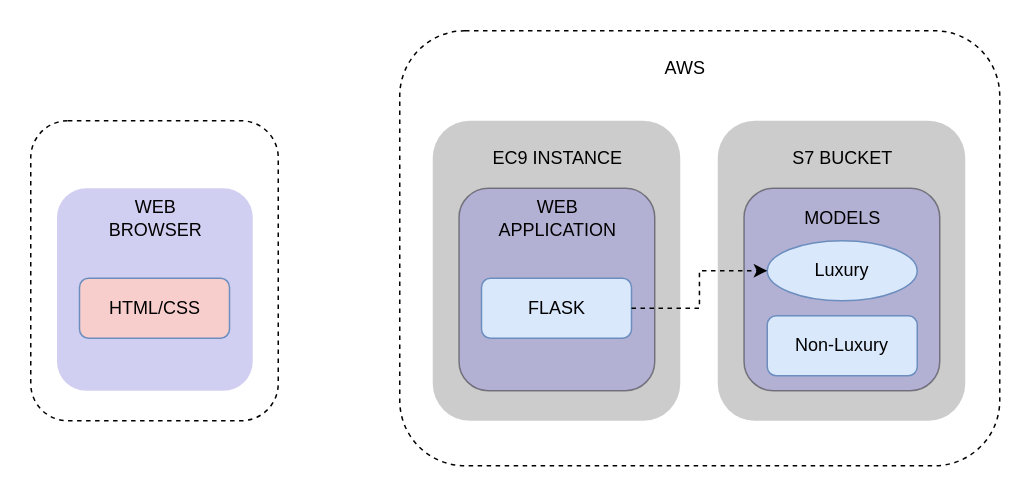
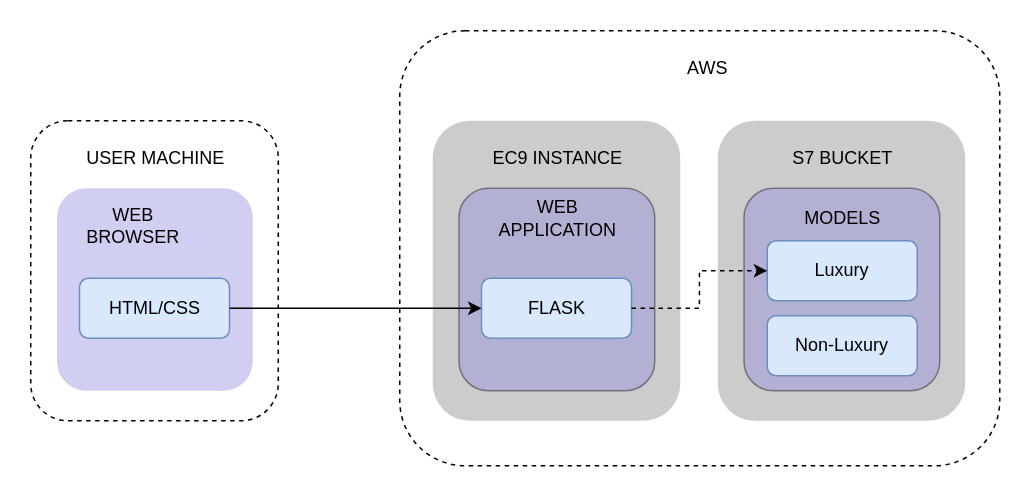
  <mxCell id="0" />
  <mxCell id="1" parent="0" />
  <mxCell id="2" value="" style="rounded=1;whiteSpace=wrap;html=1;strokeColor=default;shadow=0;dashed=1;" vertex="1" parent="1"><mxGeometry x="266" y="20" width="400" height="290" as="geometry" /></mxCell>
  <mxCell id="3" value="" style="rounded=1;whiteSpace=wrap;html=1;fixDash=0;dashed=1;" vertex="1" parent="1"><mxGeometry x="20" y="80" width="165" height="200" as="geometry" /></mxCell>
+ <mxCell id="4" value="USER MACHINE" style="text;html=1;align=center;verticalAlign=middle;resizable=0;points=[];autosize=1;strokeColor=none;fillColor=none;" vertex="1" parent="1"><mxGeometry x="43" y="90" width="120" height="30" as="geometry" /></mxCell>
  <mxCell id="5" value="" style="rounded=1;whiteSpace=wrap;html=1;opacity=40;align=center;verticalAlign=middle;fontFamily=Helvetica;fontSize=12;fontColor=default;fillColor=#8d88dd;strokeColor=none;" vertex="1" parent="1"><mxGeometry x="37.5" y="125" width="130.5" height="135" as="geometry" /></mxCell>
- <mxCell id="6" value="WEB&lt;div&gt;BROWSER&lt;/div&gt;" style="text;html=1;align=center;verticalAlign=middle;resizable=0;points=[];autosize=1;strokeColor=none;fillColor=none;" vertex="1" parent="1"><mxGeometry x="57.5" y="125" width="90" height="40" as="geometry" /></mxCell>
- <mxCell id="7" value="HTML/CSS" style="rounded=1;whiteSpace=wrap;html=1;fillColor=#f8cecc;strokeColor=#6c8ebf;" vertex="1" parent="1"><mxGeometry x="52.5" y="185" width="100" height="40" as="geometry" /></mxCell>
+ <mxCell id="6" value="WEB&lt;div&gt;BROWSER&lt;/div&gt;" style="text;html=1;align=center;verticalAlign=middle;resizable=0;points=[];autosize=1;strokeColor=none;fillColor=none;" vertex="1" parent="1"><mxGeometry x="42.5" y="130" width="90" height="40" as="geometry" /></mxCell>
+ <mxCell id="7" value="HTML/CSS" style="rounded=1;whiteSpace=wrap;html=1;fillColor=#dae8fc;strokeColor=#6c8ebf;" vertex="1" parent="1"><mxGeometry x="52.5" y="185" width="100" height="40" as="geometry" /></mxCell>
  <mxCell id="8" value="" style="rounded=1;whiteSpace=wrap;html=1;fixDash=0;strokeColor=none;fillColor=#838181;opacity=40;" vertex="1" parent="1"><mxGeometry x="288" y="80" width="165" height="200" as="geometry" /></mxCell>
  <mxCell id="9" value="EC9 INSTANCE" style="text;html=1;align=center;verticalAlign=middle;resizable=0;points=[];autosize=1;strokeColor=none;fillColor=none;" vertex="1" parent="1"><mxGeometry x="316" y="90" width="110" height="30" as="geometry" /></mxCell>
  <mxCell id="10" value="" style="rounded=1;whiteSpace=wrap;html=1;opacity=40;align=center;verticalAlign=middle;fontFamily=Helvetica;fontSize=12;fontColor=default;fillColor=#8d88dd;" vertex="1" parent="1"><mxGeometry x="305.5" y="125" width="130.5" height="135" as="geometry" /></mxCell>
  <mxCell id="11" value="WEB&lt;div&gt;APPLICATION&lt;/div&gt;" style="text;html=1;align=center;verticalAlign=middle;resizable=0;points=[];autosize=1;strokeColor=none;fillColor=none;" vertex="1" parent="1"><mxGeometry x="320.5" y="125" width="100" height="40" as="geometry" /></mxCell>
  <mxCell id="12" value="FLASK" style="rounded=1;whiteSpace=wrap;html=1;fillColor=#dae8fc;strokeColor=#6c8ebf;" vertex="1" parent="1"><mxGeometry x="320.5" y="185" width="100" height="40" as="geometry" /></mxCell>
  <mxCell id="13" value="" style="rounded=1;whiteSpace=wrap;html=1;fixDash=0;opacity=40;align=center;verticalAlign=middle;fontFamily=Helvetica;fontSize=12;fontColor=default;fillColor=#838181;strokeColor=none;" vertex="1" parent="1"><mxGeometry x="478" y="80" width="165" height="200" as="geometry" /></mxCell>
  <mxCell id="14" value="S7 BUCKET" style="text;html=1;align=center;verticalAlign=middle;resizable=0;points=[];autosize=1;strokeColor=none;fillColor=none;" vertex="1" parent="1"><mxGeometry x="516" y="90" width="90" height="30" as="geometry" /></mxCell>
  <mxCell id="15" value="" style="rounded=1;whiteSpace=wrap;html=1;opacity=40;align=center;verticalAlign=middle;fontFamily=Helvetica;fontSize=12;fontColor=default;fillColor=#8d88dd;" vertex="1" parent="1"><mxGeometry x="495.5" y="125" width="130.5" height="135" as="geometry" /></mxCell>
  <mxCell id="16" value="MODELS" style="text;html=1;align=center;verticalAlign=middle;resizable=0;points=[];autosize=1;strokeColor=none;fillColor=none;" vertex="1" parent="1"><mxGeometry x="525.5" y="130" width="70" height="30" as="geometry" /></mxCell>
  <mxCell id="17" value="Non-Luxury" style="rounded=1;whiteSpace=wrap;html=1;fillColor=#dae8fc;strokeColor=#6c8ebf;" vertex="1" parent="1"><mxGeometry x="511" y="210" width="100" height="40" as="geometry" /></mxCell>
- <mxCell id="18" value="AWS" style="text;html=1;align=center;verticalAlign=middle;resizable=0;points=[];autosize=1;strokeColor=none;fillColor=none;" vertex="1" parent="1"><mxGeometry x="431" y="30" width="50" height="30" as="geometry" /></mxCell>
- <mxCell id="19" value="Luxury" style="ellipse;whiteSpace=wrap;html=1;fillColor=#dae8fc;strokeColor=#6c8ebf;" vertex="1" parent="1"><mxGeometry x="511" y="160" width="100" height="40" as="geometry" /></mxCell>
+ <mxCell id="18" value="AWS" style="text;html=1;align=center;verticalAlign=middle;resizable=0;points=[];autosize=1;strokeColor=none;fillColor=none;" vertex="1" parent="1"><mxGeometry x="446" y="30" width="50" height="30" as="geometry" /></mxCell>
+ <mxCell id="19" value="Luxury" style="rounded=1;whiteSpace=wrap;html=1;fillColor=#dae8fc;strokeColor=#6c8ebf;" vertex="1" parent="1"><mxGeometry x="511" y="160" width="100" height="40" as="geometry" /></mxCell>
  <mxCell id="20" style="edgeStyle=orthogonalEdgeStyle;rounded=0;orthogonalLoop=1;jettySize=auto;html=1;exitX=1;exitY=0.5;exitDx=0;exitDy=0;dashed=1;" edge="1" parent="1" source="12" target="19"><mxGeometry relative="1" as="geometry" /></mxCell>
+ <mxCell id="21" style="edgeStyle=orthogonalEdgeStyle;rounded=0;orthogonalLoop=1;jettySize=auto;html=1;exitX=1;exitY=0.5;exitDx=0;exitDy=0;entryX=0;entryY=0.5;entryDx=0;entryDy=0;" edge="1" parent="1" source="7" target="12"><mxGeometry relative="1" as="geometry" /></mxCell>
